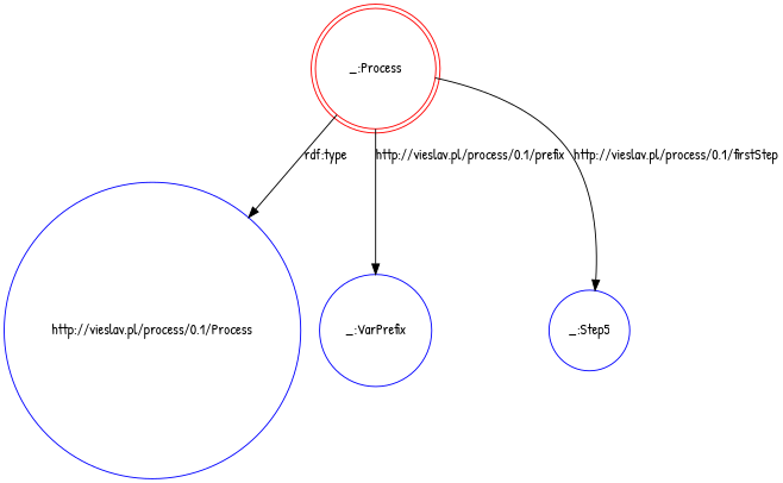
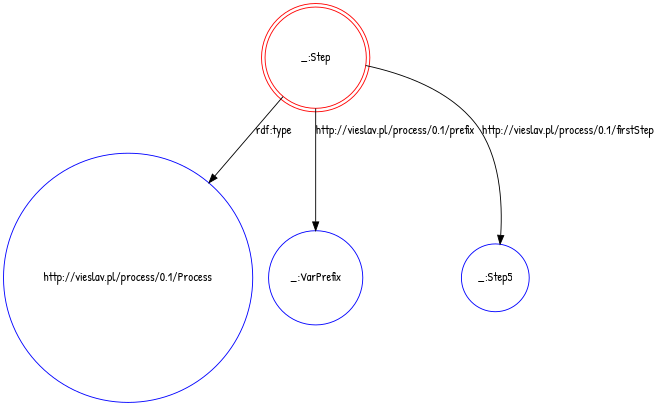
  digraph {
    fontname="Patrick Hand"
    node [color=blue fontname="Patrick Hand" shape=circle]
    edge [color=black fontname="Patrick Hand"]
-   n1 [color=red height=1.3749 label="_:Process" shape=doublecircle width=1.3749]
+   n1 [color=red height=1.3749 label="_:Step" shape=doublecircle width=1.3749]
    n2 [height=3.9358 label="http://vieslav.pl/process/0.1/Process" width=3.9358]
    n3 [height=1.4804 label="_:VarPrefix" width=1.4804]
    n4 [height=1.0652 label="_:Step5" width=1.0652]
    n1 -> n2 [label="rdf:type"]
    n1 -> n3 [label="http://vieslav.pl/process/0.1/prefix"]
    n1 -> n4 [label="http://vieslav.pl/process/0.1/firstStep"]
  }
